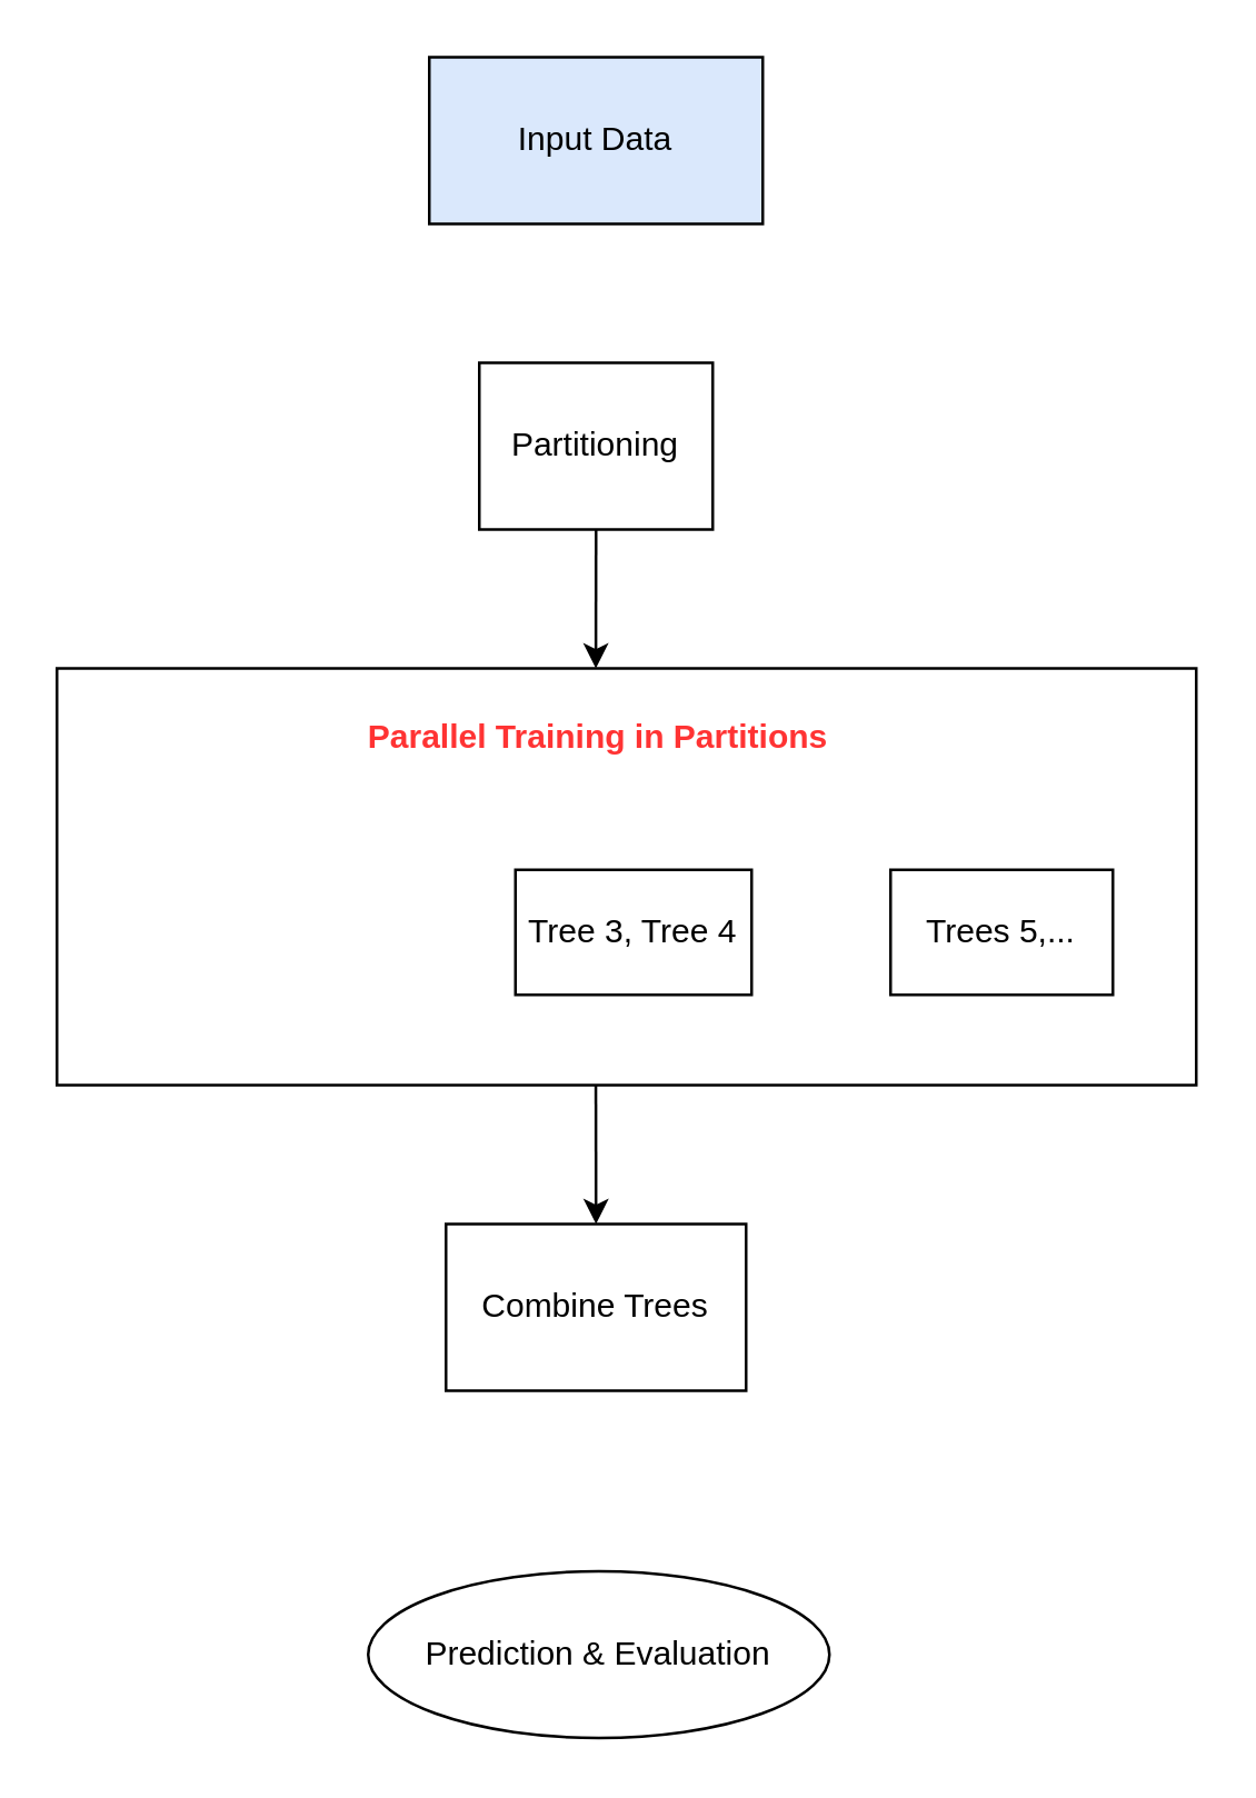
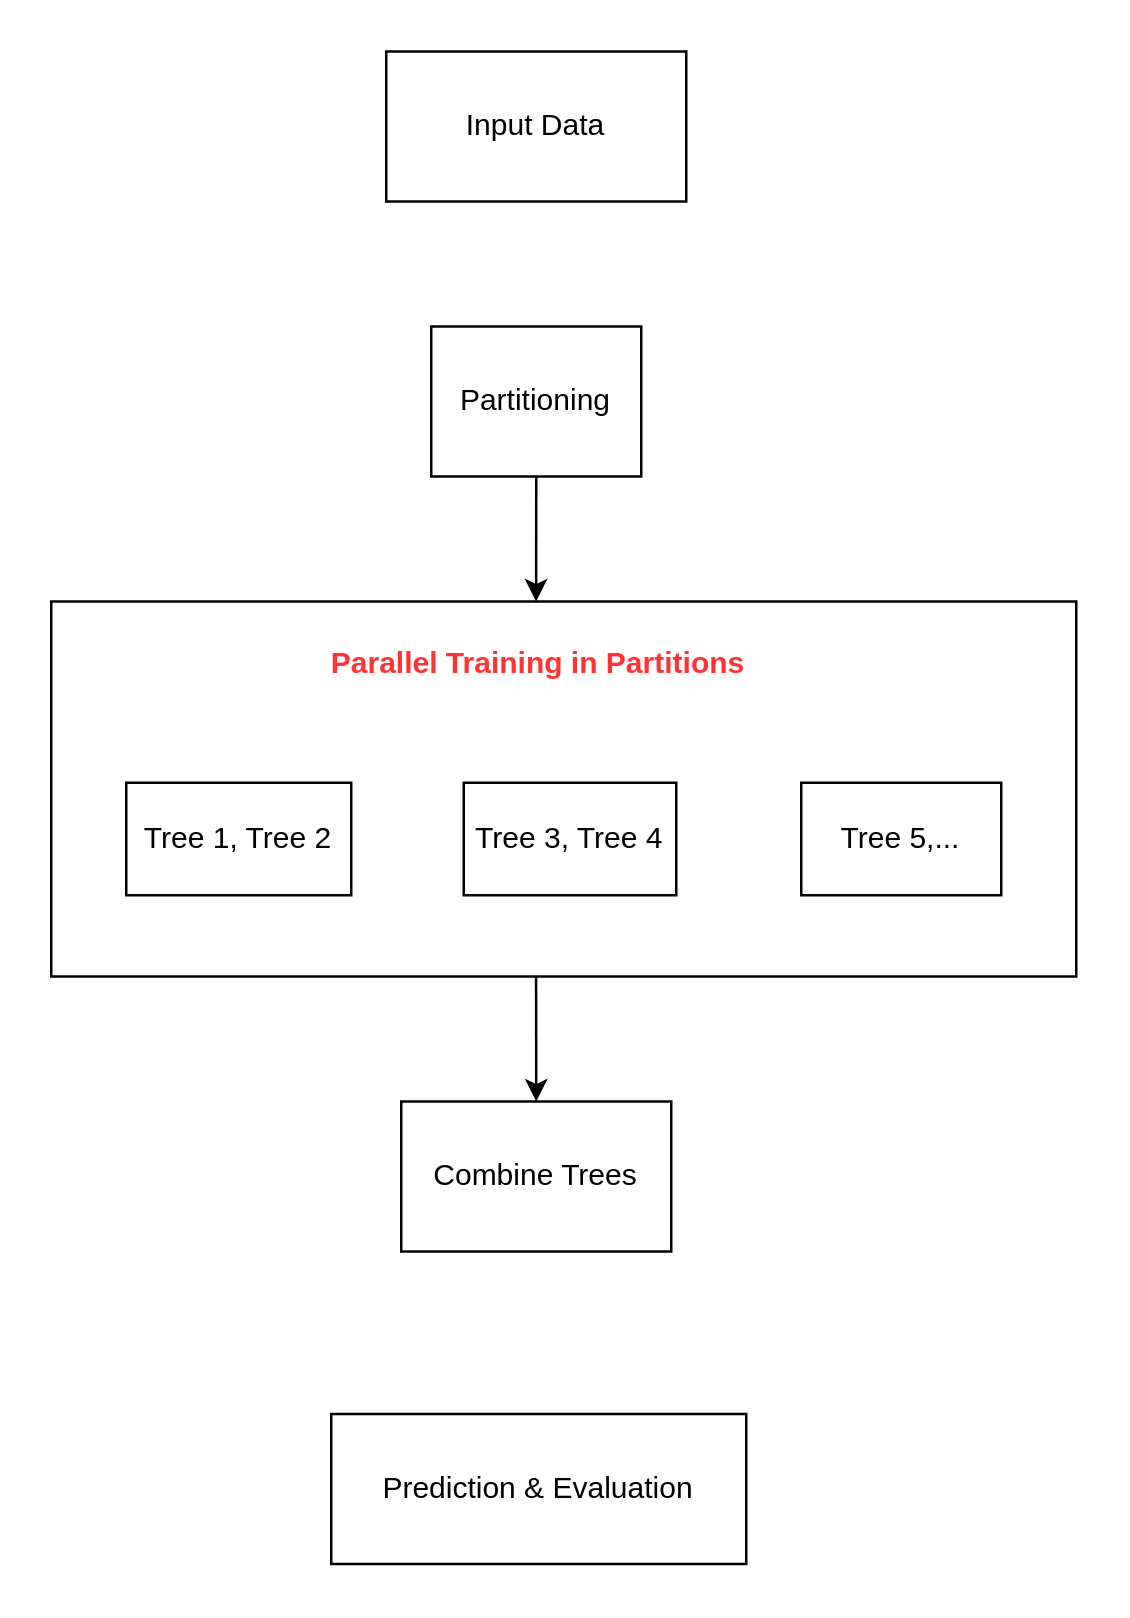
  <mxCell id="0" />
  <mxCell id="1" parent="0" />
- <mxCell id="2" value="Input Data" style="rounded=0;whiteSpace=wrap;html=1;fillColor=#dae8fc;" parent="1" vertex="1"><mxGeometry x="154" y="20" width="120" height="60" as="geometry" /></mxCell>
+ <mxCell id="2" value="Input Data" style="rounded=0;whiteSpace=wrap;html=1;" parent="1" vertex="1"><mxGeometry x="154" y="20" width="120" height="60" as="geometry" /></mxCell>
  <mxCell id="3" value="Partitioning" style="rounded=0;whiteSpace=wrap;html=1;" parent="1" vertex="1"><mxGeometry x="172" y="130" width="84" height="60" as="geometry" /></mxCell>
  <mxCell id="4" value="" style="rounded=0;whiteSpace=wrap;html=1;" parent="1" vertex="1"><mxGeometry x="20" y="240" width="410" height="150" as="geometry" /></mxCell>
+ <mxCell id="5" value="Tree 1, Tree 2" style="rounded=0;whiteSpace=wrap;html=1;" parent="1" vertex="1"><mxGeometry x="50" y="312.5" width="90" height="45" as="geometry" /></mxCell>
  <mxCell id="6" value="&lt;b&gt;&lt;font color=&quot;#ff3333&quot;&gt;Parallel Training in Partitions&lt;/font&gt;&lt;/b&gt;" style="text;html=1;align=center;verticalAlign=middle;whiteSpace=wrap;rounded=0;" parent="1" vertex="1"><mxGeometry x="70" y="250" width="290" height="30" as="geometry" /></mxCell>
  <mxCell id="7" value="Tree 3, Tree 4" style="rounded=0;whiteSpace=wrap;html=1;" parent="1" vertex="1"><mxGeometry x="185" y="312.5" width="85" height="45" as="geometry" /></mxCell>
- <mxCell id="8" value="Trees 5,..." style="rounded=0;whiteSpace=wrap;html=1;" parent="1" vertex="1"><mxGeometry x="320" y="312.5" width="80" height="45" as="geometry" /></mxCell>
+ <mxCell id="8" value="Tree 5,..." style="rounded=0;whiteSpace=wrap;html=1;" parent="1" vertex="1"><mxGeometry x="320" y="312.5" width="80" height="45" as="geometry" /></mxCell>
  <mxCell id="9" value="" style="endArrow=classic;html=1;rounded=0;exitX=0.5;exitY=1;exitDx=0;exitDy=0;entryX=0.473;entryY=0;entryDx=0;entryDy=0;entryPerimeter=0;" parent="1" source="3" target="4" edge="1"><mxGeometry width="50" height="50" relative="1" as="geometry"><mxPoint x="214.5" y="210" as="sourcePoint" /><mxPoint x="214.5" y="260" as="targetPoint" /></mxGeometry></mxCell>
  <mxCell id="10" value="Combine Trees" style="rounded=0;whiteSpace=wrap;html=1;" parent="1" vertex="1"><mxGeometry x="160" y="440" width="108" height="60" as="geometry" /></mxCell>
  <mxCell id="11" value="" style="endArrow=classic;html=1;rounded=0;exitX=0.473;exitY=1;exitDx=0;exitDy=0;exitPerimeter=0;entryX=0.5;entryY=0;entryDx=0;entryDy=0;" parent="1" source="4" target="10" edge="1"><mxGeometry width="50" height="50" relative="1" as="geometry"><mxPoint x="213" y="410" as="sourcePoint" /><mxPoint x="213" y="450" as="targetPoint" /></mxGeometry></mxCell>
- <mxCell id="12" value="Prediction &amp;amp; Evaluation" style="ellipse;whiteSpace=wrap;html=1;" parent="1" vertex="1"><mxGeometry x="132" y="565" width="166" height="60" as="geometry" /></mxCell>
+ <mxCell id="12" value="Prediction &amp;amp; Evaluation" style="rounded=0;whiteSpace=wrap;html=1;" parent="1" vertex="1"><mxGeometry x="132" y="565" width="166" height="60" as="geometry" /></mxCell>
